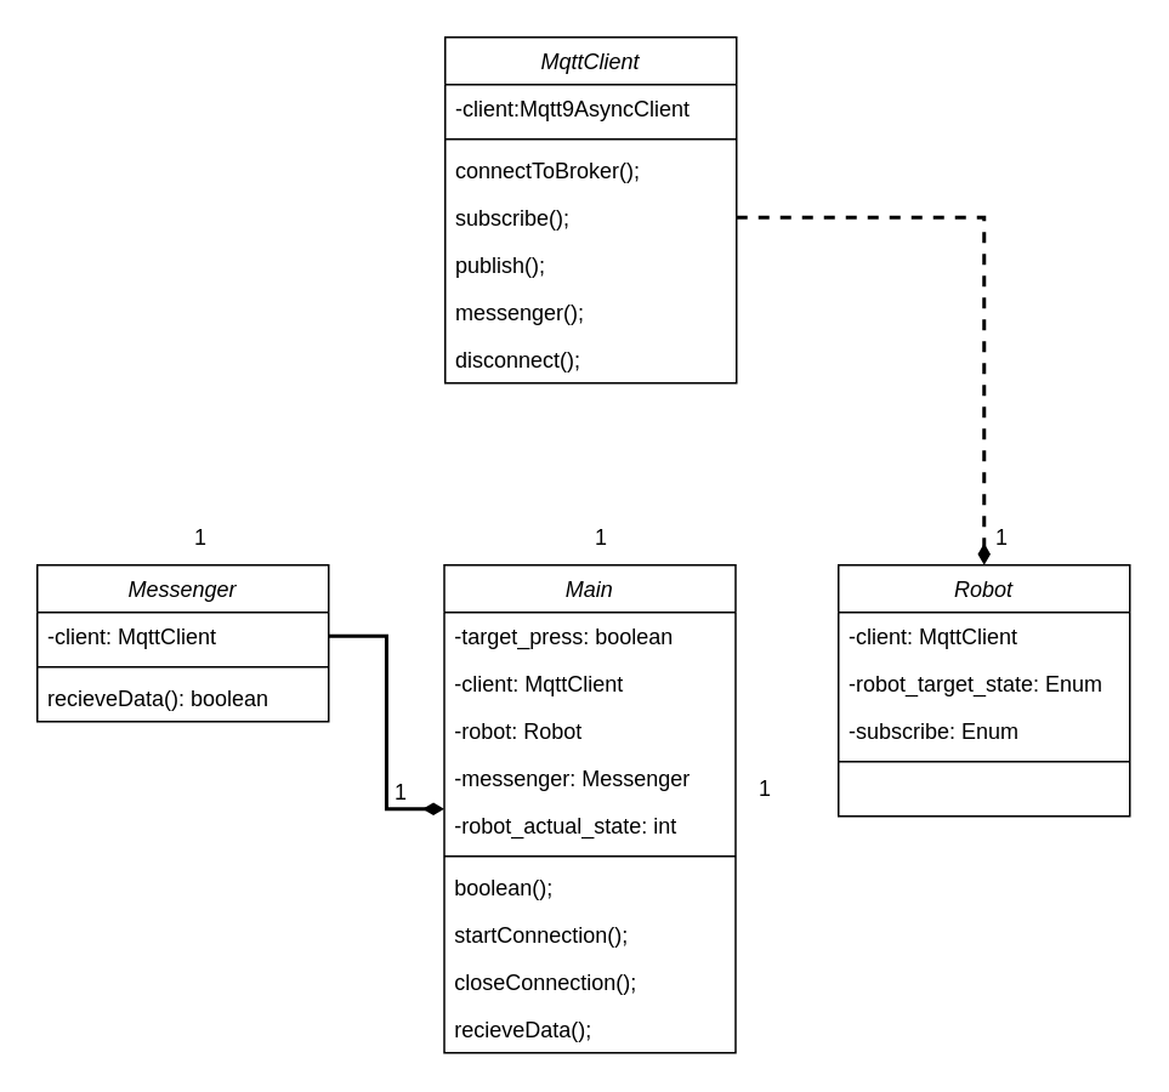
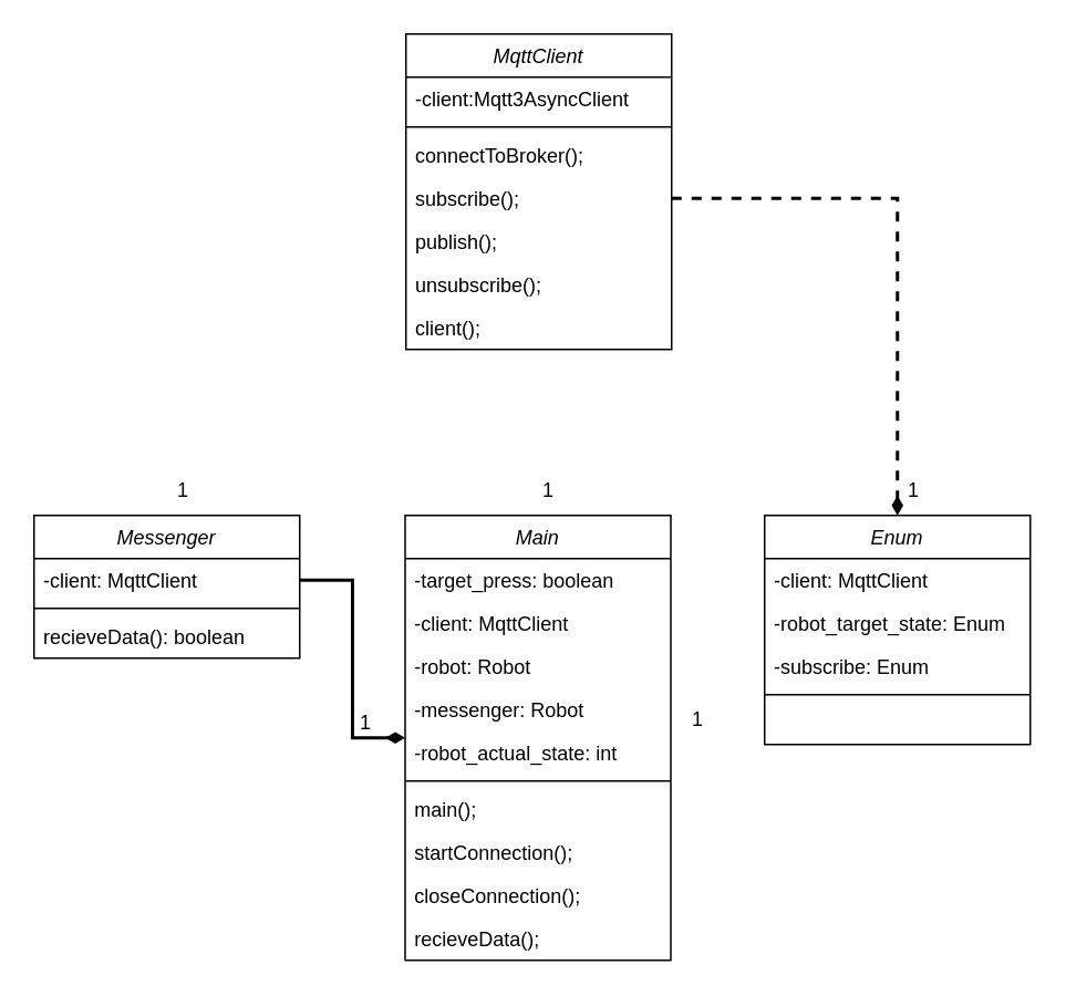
  <mxCell id="0" />
  <mxCell id="1" parent="0" />
  <mxCell id="2" value="Main" style="swimlane;fontStyle=2;align=center;verticalAlign=top;childLayout=stackLayout;horizontal=1;startSize=26;horizontalStack=0;resizeParent=1;resizeLast=0;collapsible=1;marginBottom=0;rounded=0;shadow=0;strokeWidth=1;" parent="1" vertex="1"><mxGeometry x="243.5" y="310" width="160" height="268" as="geometry"><mxRectangle x="230" y="140" width="160" height="26" as="alternateBounds" /></mxGeometry></mxCell>
  <mxCell id="3" value="-target_press: boolean" style="text;align=left;verticalAlign=top;spacingLeft=4;spacingRight=4;overflow=hidden;rotatable=0;points=[[0,0.5],[1,0.5]];portConstraint=eastwest;" parent="2" vertex="1"><mxGeometry y="26" width="160" height="26" as="geometry" /></mxCell>
  <mxCell id="4" value="-client: MqttClient" style="text;align=left;verticalAlign=top;spacingLeft=4;spacingRight=4;overflow=hidden;rotatable=0;points=[[0,0.5],[1,0.5]];portConstraint=eastwest;" vertex="1" parent="2"><mxGeometry y="52" width="160" height="26" as="geometry" /></mxCell>
  <mxCell id="5" value="-robot: Robot" style="text;align=left;verticalAlign=top;spacingLeft=4;spacingRight=4;overflow=hidden;rotatable=0;points=[[0,0.5],[1,0.5]];portConstraint=eastwest;" vertex="1" parent="2"><mxGeometry y="78" width="160" height="26" as="geometry" /></mxCell>
- <mxCell id="6" value="-messenger: Messenger" style="text;align=left;verticalAlign=top;spacingLeft=4;spacingRight=4;overflow=hidden;rotatable=0;points=[[0,0.5],[1,0.5]];portConstraint=eastwest;" vertex="1" parent="2"><mxGeometry y="104" width="160" height="26" as="geometry" /></mxCell>
+ <mxCell id="6" value="-messenger: Robot" style="text;align=left;verticalAlign=top;spacingLeft=4;spacingRight=4;overflow=hidden;rotatable=0;points=[[0,0.5],[1,0.5]];portConstraint=eastwest;" vertex="1" parent="2"><mxGeometry y="104" width="160" height="26" as="geometry" /></mxCell>
  <mxCell id="7" value="-robot_actual_state: int" style="text;align=left;verticalAlign=top;spacingLeft=4;spacingRight=4;overflow=hidden;rotatable=0;points=[[0,0.5],[1,0.5]];portConstraint=eastwest;rounded=0;shadow=0;html=0;" parent="2" vertex="1"><mxGeometry y="130" width="160" height="26" as="geometry" /></mxCell>
  <mxCell id="8" value="" style="line;html=1;strokeWidth=1;align=left;verticalAlign=middle;spacingTop=-1;spacingLeft=3;spacingRight=3;rotatable=0;labelPosition=right;points=[];portConstraint=eastwest;" parent="2" vertex="1"><mxGeometry y="156" width="160" height="8" as="geometry" /></mxCell>
- <mxCell id="9" value="boolean();" style="text;align=left;verticalAlign=top;spacingLeft=4;spacingRight=4;overflow=hidden;rotatable=0;points=[[0,0.5],[1,0.5]];portConstraint=eastwest;" vertex="1" parent="2"><mxGeometry y="164" width="160" height="26" as="geometry" /></mxCell>
+ <mxCell id="9" value="main();" style="text;align=left;verticalAlign=top;spacingLeft=4;spacingRight=4;overflow=hidden;rotatable=0;points=[[0,0.5],[1,0.5]];portConstraint=eastwest;" vertex="1" parent="2"><mxGeometry y="164" width="160" height="26" as="geometry" /></mxCell>
  <mxCell id="10" value="startConnection();" style="text;align=left;verticalAlign=top;spacingLeft=4;spacingRight=4;overflow=hidden;rotatable=0;points=[[0,0.5],[1,0.5]];portConstraint=eastwest;" vertex="1" parent="2"><mxGeometry y="190" width="160" height="26" as="geometry" /></mxCell>
  <mxCell id="11" value="closeConnection();" style="text;align=left;verticalAlign=top;spacingLeft=4;spacingRight=4;overflow=hidden;rotatable=0;points=[[0,0.5],[1,0.5]];portConstraint=eastwest;" vertex="1" parent="2"><mxGeometry y="216" width="160" height="26" as="geometry" /></mxCell>
  <mxCell id="12" value="recieveData();" style="text;align=left;verticalAlign=top;spacingLeft=4;spacingRight=4;overflow=hidden;rotatable=0;points=[[0,0.5],[1,0.5]];portConstraint=eastwest;" vertex="1" parent="2"><mxGeometry y="242" width="160" height="26" as="geometry" /></mxCell>
  <mxCell id="13" value="MqttClient" style="swimlane;fontStyle=2;align=center;verticalAlign=top;childLayout=stackLayout;horizontal=1;startSize=26;horizontalStack=0;resizeParent=1;resizeLast=0;collapsible=1;marginBottom=0;rounded=0;shadow=0;strokeWidth=1;" vertex="1" parent="1"><mxGeometry x="244" y="20" width="160" height="190" as="geometry"><mxRectangle x="230" y="140" width="160" height="26" as="alternateBounds" /></mxGeometry></mxCell>
- <mxCell id="14" value="-client:Mqtt9AsyncClient" style="text;align=left;verticalAlign=top;spacingLeft=4;spacingRight=4;overflow=hidden;rotatable=0;points=[[0,0.5],[1,0.5]];portConstraint=eastwest;" vertex="1" parent="13"><mxGeometry y="26" width="160" height="26" as="geometry" /></mxCell>
+ <mxCell id="14" value="-client:Mqtt3AsyncClient" style="text;align=left;verticalAlign=top;spacingLeft=4;spacingRight=4;overflow=hidden;rotatable=0;points=[[0,0.5],[1,0.5]];portConstraint=eastwest;" vertex="1" parent="13"><mxGeometry y="26" width="160" height="26" as="geometry" /></mxCell>
  <mxCell id="15" value="" style="line;html=1;strokeWidth=1;align=left;verticalAlign=middle;spacingTop=-1;spacingLeft=3;spacingRight=3;rotatable=0;labelPosition=right;points=[];portConstraint=eastwest;" vertex="1" parent="13"><mxGeometry y="52" width="160" height="8" as="geometry" /></mxCell>
  <mxCell id="16" value="connectToBroker();" style="text;align=left;verticalAlign=top;spacingLeft=4;spacingRight=4;overflow=hidden;rotatable=0;points=[[0,0.5],[1,0.5]];portConstraint=eastwest;" vertex="1" parent="13"><mxGeometry y="60" width="160" height="26" as="geometry" /></mxCell>
  <mxCell id="17" value="subscribe();" style="text;align=left;verticalAlign=top;spacingLeft=4;spacingRight=4;overflow=hidden;rotatable=0;points=[[0,0.5],[1,0.5]];portConstraint=eastwest;" vertex="1" parent="13"><mxGeometry y="86" width="160" height="26" as="geometry" /></mxCell>
  <mxCell id="18" value="publish();" style="text;align=left;verticalAlign=top;spacingLeft=4;spacingRight=4;overflow=hidden;rotatable=0;points=[[0,0.5],[1,0.5]];portConstraint=eastwest;" vertex="1" parent="13"><mxGeometry y="112" width="160" height="26" as="geometry" /></mxCell>
- <mxCell id="19" value="messenger();" style="text;align=left;verticalAlign=top;spacingLeft=4;spacingRight=4;overflow=hidden;rotatable=0;points=[[0,0.5],[1,0.5]];portConstraint=eastwest;" vertex="1" parent="13"><mxGeometry y="138" width="160" height="26" as="geometry" /></mxCell>
- <mxCell id="20" value="disconnect();" style="text;align=left;verticalAlign=top;spacingLeft=4;spacingRight=4;overflow=hidden;rotatable=0;points=[[0,0.5],[1,0.5]];portConstraint=eastwest;" vertex="1" parent="13"><mxGeometry y="164" width="160" height="26" as="geometry" /></mxCell>
- <mxCell id="21" value="Robot" style="swimlane;fontStyle=2;align=center;verticalAlign=top;childLayout=stackLayout;horizontal=1;startSize=26;horizontalStack=0;resizeParent=1;resizeLast=0;collapsible=1;marginBottom=0;rounded=0;shadow=0;strokeWidth=1;" vertex="1" parent="1"><mxGeometry x="460" y="310" width="160" height="138" as="geometry"><mxRectangle x="230" y="140" width="160" height="26" as="alternateBounds" /></mxGeometry></mxCell>
+ <mxCell id="19" value="unsubscribe();" style="text;align=left;verticalAlign=top;spacingLeft=4;spacingRight=4;overflow=hidden;rotatable=0;points=[[0,0.5],[1,0.5]];portConstraint=eastwest;" vertex="1" parent="13"><mxGeometry y="138" width="160" height="26" as="geometry" /></mxCell>
+ <mxCell id="20" value="client();" style="text;align=left;verticalAlign=top;spacingLeft=4;spacingRight=4;overflow=hidden;rotatable=0;points=[[0,0.5],[1,0.5]];portConstraint=eastwest;" vertex="1" parent="13"><mxGeometry y="164" width="160" height="26" as="geometry" /></mxCell>
+ <mxCell id="21" value="Enum" style="swimlane;fontStyle=2;align=center;verticalAlign=top;childLayout=stackLayout;horizontal=1;startSize=26;horizontalStack=0;resizeParent=1;resizeLast=0;collapsible=1;marginBottom=0;rounded=0;shadow=0;strokeWidth=1;" vertex="1" parent="1"><mxGeometry x="460" y="310" width="160" height="138" as="geometry"><mxRectangle x="230" y="140" width="160" height="26" as="alternateBounds" /></mxGeometry></mxCell>
  <mxCell id="22" value="-client: MqttClient" style="text;align=left;verticalAlign=top;spacingLeft=4;spacingRight=4;overflow=hidden;rotatable=0;points=[[0,0.5],[1,0.5]];portConstraint=eastwest;" vertex="1" parent="21"><mxGeometry y="26" width="160" height="26" as="geometry" /></mxCell>
  <mxCell id="23" value="-robot_target_state: Enum" style="text;align=left;verticalAlign=top;spacingLeft=4;spacingRight=4;overflow=hidden;rotatable=0;points=[[0,0.5],[1,0.5]];portConstraint=eastwest;" vertex="1" parent="21"><mxGeometry y="52" width="160" height="26" as="geometry" /></mxCell>
  <mxCell id="24" value="-subscribe: Enum" style="text;align=left;verticalAlign=top;spacingLeft=4;spacingRight=4;overflow=hidden;rotatable=0;points=[[0,0.5],[1,0.5]];portConstraint=eastwest;" vertex="1" parent="21"><mxGeometry y="78" width="160" height="26" as="geometry" /></mxCell>
  <mxCell id="25" value="" style="line;html=1;strokeWidth=1;align=left;verticalAlign=middle;spacingTop=-1;spacingLeft=3;spacingRight=3;rotatable=0;labelPosition=right;points=[];portConstraint=eastwest;" vertex="1" parent="21"><mxGeometry y="104" width="160" height="8" as="geometry" /></mxCell>
  <mxCell id="26" value="Messenger" style="swimlane;fontStyle=2;align=center;verticalAlign=top;childLayout=stackLayout;horizontal=1;startSize=26;horizontalStack=0;resizeParent=1;resizeLast=0;collapsible=1;marginBottom=0;rounded=0;shadow=0;strokeWidth=1;" vertex="1" parent="1"><mxGeometry x="20" y="310" width="160" height="86" as="geometry"><mxRectangle x="230" y="140" width="160" height="26" as="alternateBounds" /></mxGeometry></mxCell>
  <mxCell id="27" value="-client: MqttClient" style="text;align=left;verticalAlign=top;spacingLeft=4;spacingRight=4;overflow=hidden;rotatable=0;points=[[0,0.5],[1,0.5]];portConstraint=eastwest;" vertex="1" parent="26"><mxGeometry y="26" width="160" height="26" as="geometry" /></mxCell>
  <mxCell id="28" value="" style="line;html=1;strokeWidth=1;align=left;verticalAlign=middle;spacingTop=-1;spacingLeft=3;spacingRight=3;rotatable=0;labelPosition=right;points=[];portConstraint=eastwest;" vertex="1" parent="26"><mxGeometry y="52" width="160" height="8" as="geometry" /></mxCell>
  <mxCell id="29" value="recieveData(): boolean" style="text;align=left;verticalAlign=top;spacingLeft=4;spacingRight=4;overflow=hidden;rotatable=0;points=[[0,0.5],[1,0.5]];portConstraint=eastwest;" vertex="1" parent="26"><mxGeometry y="60" width="160" height="26" as="geometry" /></mxCell>
  <mxCell id="30" style="edgeStyle=orthogonalEdgeStyle;rounded=0;orthogonalLoop=1;jettySize=auto;html=1;entryX=0.5;entryY=0;entryDx=0;entryDy=0;endArrow=diamondThin;endFill=1;strokeWidth=2;dashed=1;" edge="1" parent="1" source="17" target="21"><mxGeometry relative="1" as="geometry" /></mxCell>
  <mxCell id="31" style="edgeStyle=orthogonalEdgeStyle;rounded=0;orthogonalLoop=1;jettySize=auto;html=1;endArrow=diamondThin;endFill=1;strokeWidth=2;" edge="1" parent="1" source="27" target="2"><mxGeometry relative="1" as="geometry"><mxPoint x="244" y="349" as="targetPoint" /></mxGeometry></mxCell>
  <mxCell id="32" value="1" style="text;html=1;strokeColor=none;fillColor=none;align=center;verticalAlign=middle;whiteSpace=wrap;rounded=0;" vertex="1" parent="1"><mxGeometry x="520" y="280" width="60" height="30" as="geometry" /></mxCell>
  <mxCell id="33" value="1" style="text;html=1;strokeColor=none;fillColor=none;align=center;verticalAlign=middle;whiteSpace=wrap;rounded=0;" vertex="1" parent="1"><mxGeometry x="300" y="280" width="60" height="30" as="geometry" /></mxCell>
  <mxCell id="34" value="1" style="text;html=1;strokeColor=none;fillColor=none;align=center;verticalAlign=middle;whiteSpace=wrap;rounded=0;" vertex="1" parent="1"><mxGeometry x="190" y="420" width="60" height="30" as="geometry" /></mxCell>
  <mxCell id="35" value="1" style="text;html=1;strokeColor=none;fillColor=none;align=center;verticalAlign=middle;whiteSpace=wrap;rounded=0;" vertex="1" parent="1"><mxGeometry x="80" y="280" width="60" height="30" as="geometry" /></mxCell>
  <mxCell id="36" value="1" style="text;html=1;strokeColor=none;fillColor=none;align=center;verticalAlign=middle;whiteSpace=wrap;rounded=0;" vertex="1" parent="1"><mxGeometry x="390" y="418" width="60" height="30" as="geometry" /></mxCell>
